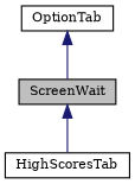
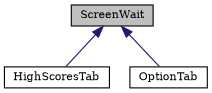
  digraph {
    fontname="DejaVu Serif"
    node [color=black fillcolor=white fontname="DejaVu Serif" fontsize=10 shape=record style=filled]
    edge [color=midnightblue dir=back fontname="DejaVu Serif" fontsize=10 labelfontname=Helvetica labelfontsize=10 style=solid]
    n1 [fillcolor=grey75 fontcolor=black height=0.2 label=ScreenWait width=0.4]
    n2 [height=0.2 label=HighScoresTab width=0.4]
    n3 [height=0.2 label=OptionTab width=0.4]
    n1 -> n2
-   n3 -> n1
+   n1 -> n3
  }
